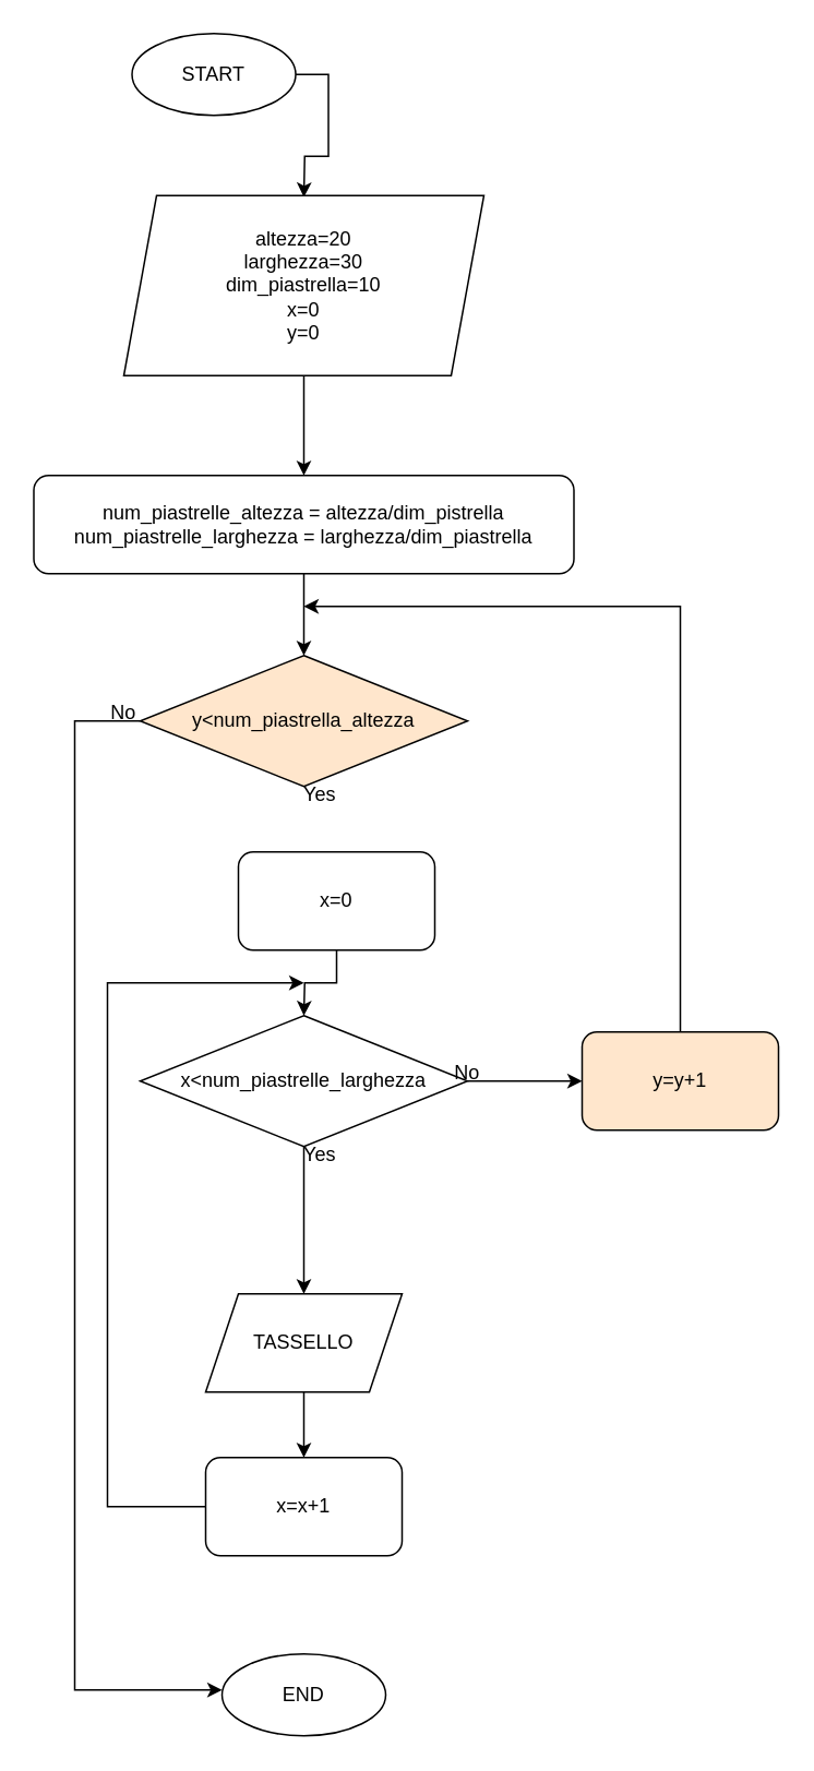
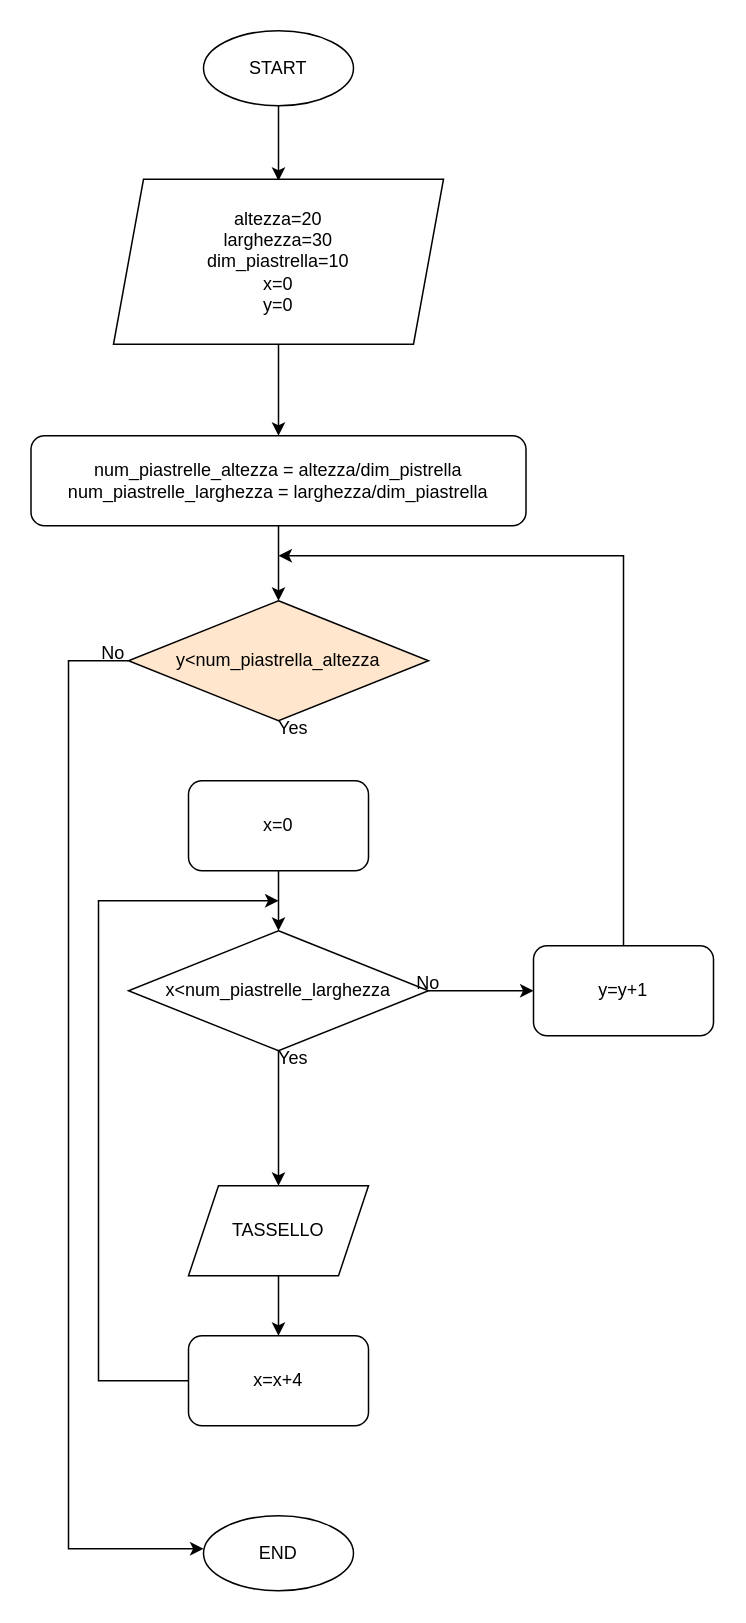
  <mxCell id="0" />
  <mxCell id="1" parent="0" />
  <mxCell id="2" style="edgeStyle=orthogonalEdgeStyle;rounded=0;orthogonalLoop=1;jettySize=auto;html=1;entryX=0.5;entryY=0;entryDx=0;entryDy=0;" edge="1" parent="1" source="3"><mxGeometry relative="1" as="geometry"><mxPoint x="185" y="120" as="targetPoint" /></mxGeometry></mxCell>
- <mxCell id="3" value="START" style="ellipse;whiteSpace=wrap;html=1;" vertex="1" parent="1"><mxGeometry x="80" y="20" width="100" height="50" as="geometry" /></mxCell>
+ <mxCell id="3" value="START" style="ellipse;whiteSpace=wrap;html=1;" vertex="1" parent="1"><mxGeometry x="135" y="20" width="100" height="50" as="geometry" /></mxCell>
  <mxCell id="4" value="END" style="ellipse;whiteSpace=wrap;html=1;" vertex="1" parent="1"><mxGeometry x="135" y="1010" width="100" height="50" as="geometry" /></mxCell>
  <mxCell id="5" style="edgeStyle=orthogonalEdgeStyle;rounded=0;orthogonalLoop=1;jettySize=auto;html=1;exitX=0.5;exitY=1;exitDx=0;exitDy=0;entryX=0.5;entryY=0;entryDx=0;entryDy=0;" edge="1" parent="1" source="6" target="8"><mxGeometry relative="1" as="geometry" /></mxCell>
  <mxCell id="6" value="&lt;div&gt;altezza=20&lt;/div&gt;&lt;div&gt;larghezza=30&lt;/div&gt;&lt;div&gt;dim_piastrella=10&lt;br&gt;&lt;/div&gt;&lt;div&gt;x=0&lt;/div&gt;&lt;div&gt;y=0&lt;br&gt;&lt;/div&gt;" style="shape=parallelogram;perimeter=parallelogramPerimeter;whiteSpace=wrap;html=1;fixedSize=1;" vertex="1" parent="1"><mxGeometry x="75" y="119" width="220" height="110" as="geometry" /></mxCell>
  <mxCell id="7" style="edgeStyle=orthogonalEdgeStyle;rounded=0;orthogonalLoop=1;jettySize=auto;html=1;entryX=0.5;entryY=0;entryDx=0;entryDy=0;" edge="1" parent="1" source="8" target="11"><mxGeometry relative="1" as="geometry"><mxPoint x="185" y="400" as="targetPoint" /></mxGeometry></mxCell>
  <mxCell id="8" value="&lt;div&gt;num_piastrelle_altezza = altezza/dim_pistrella&lt;/div&gt;&lt;div&gt;num_piastrelle_larghezza = larghezza/dim_piastrella&lt;br&gt;&lt;/div&gt;" style="rounded=1;whiteSpace=wrap;html=1;" vertex="1" parent="1"><mxGeometry x="20" y="290" width="330" height="60" as="geometry" /></mxCell>
  <mxCell id="9" style="edgeStyle=orthogonalEdgeStyle;rounded=0;orthogonalLoop=1;jettySize=auto;html=1;exitX=0.5;exitY=1;exitDx=0;exitDy=0;" edge="1" parent="1" source="25"><mxGeometry relative="1" as="geometry"><mxPoint x="185" y="620" as="targetPoint" /><mxPoint x="185" y="570" as="sourcePoint" /></mxGeometry></mxCell>
  <mxCell id="10" style="edgeStyle=orthogonalEdgeStyle;rounded=0;orthogonalLoop=1;jettySize=auto;html=1;exitX=0;exitY=0.5;exitDx=0;exitDy=0;" edge="1" parent="1" source="11"><mxGeometry relative="1" as="geometry"><mxPoint x="135" y="1032" as="targetPoint" /><Array as="points"><mxPoint x="45" y="440" /><mxPoint x="45" y="1032" /></Array></mxGeometry></mxCell>
  <mxCell id="11" value="y&amp;lt;num_piastrella_altezza" style="rhombus;whiteSpace=wrap;html=1;fillColor=#ffe6cc;" vertex="1" parent="1"><mxGeometry x="85" y="400" width="200" height="80" as="geometry" /></mxCell>
  <mxCell id="12" value="Yes" style="text;html=1;strokeColor=none;fillColor=none;align=center;verticalAlign=middle;whiteSpace=wrap;rounded=0;" vertex="1" parent="1"><mxGeometry x="165" y="470" width="60" height="30" as="geometry" /></mxCell>
  <mxCell id="13" style="edgeStyle=orthogonalEdgeStyle;rounded=0;orthogonalLoop=1;jettySize=auto;html=1;exitX=0.5;exitY=1;exitDx=0;exitDy=0;" edge="1" parent="1" source="15"><mxGeometry relative="1" as="geometry"><mxPoint x="185" y="790" as="targetPoint" /></mxGeometry></mxCell>
  <mxCell id="14" style="edgeStyle=orthogonalEdgeStyle;rounded=0;orthogonalLoop=1;jettySize=auto;html=1;exitX=1;exitY=0.5;exitDx=0;exitDy=0;" edge="1" parent="1" source="15"><mxGeometry relative="1" as="geometry"><mxPoint x="355" y="660" as="targetPoint" /></mxGeometry></mxCell>
  <mxCell id="15" value="x&amp;lt;num_piastrelle_larghezza" style="rhombus;whiteSpace=wrap;html=1;" vertex="1" parent="1"><mxGeometry x="85" y="620" width="200" height="80" as="geometry" /></mxCell>
  <mxCell id="16" value="Yes" style="text;html=1;strokeColor=none;fillColor=none;align=center;verticalAlign=middle;whiteSpace=wrap;rounded=0;" vertex="1" parent="1"><mxGeometry x="165" y="690" width="60" height="30" as="geometry" /></mxCell>
  <mxCell id="17" style="edgeStyle=orthogonalEdgeStyle;rounded=0;orthogonalLoop=1;jettySize=auto;html=1;exitX=0.5;exitY=1;exitDx=0;exitDy=0;" edge="1" parent="1" source="18"><mxGeometry relative="1" as="geometry"><mxPoint x="185" y="890" as="targetPoint" /></mxGeometry></mxCell>
  <mxCell id="18" value="TASSELLO" style="shape=parallelogram;perimeter=parallelogramPerimeter;whiteSpace=wrap;html=1;fixedSize=1;" vertex="1" parent="1"><mxGeometry x="125" y="790" width="120" height="60" as="geometry" /></mxCell>
  <mxCell id="19" value="No" style="text;html=1;strokeColor=none;fillColor=none;align=center;verticalAlign=middle;whiteSpace=wrap;rounded=0;" vertex="1" parent="1"><mxGeometry x="255" y="640" width="60" height="30" as="geometry" /></mxCell>
  <mxCell id="20" style="edgeStyle=orthogonalEdgeStyle;rounded=0;orthogonalLoop=1;jettySize=auto;html=1;exitX=0.5;exitY=0;exitDx=0;exitDy=0;" edge="1" parent="1" source="21"><mxGeometry relative="1" as="geometry"><mxPoint x="185" y="370" as="targetPoint" /><Array as="points"><mxPoint x="415" y="370" /></Array></mxGeometry></mxCell>
- <mxCell id="21" value="y=y+1" style="rounded=1;whiteSpace=wrap;html=1;fillColor=#ffe6cc;" vertex="1" parent="1"><mxGeometry x="355" y="630" width="120" height="60" as="geometry" /></mxCell>
+ <mxCell id="21" value="y=y+1" style="rounded=1;whiteSpace=wrap;html=1;" vertex="1" parent="1"><mxGeometry x="355" y="630" width="120" height="60" as="geometry" /></mxCell>
  <mxCell id="22" style="edgeStyle=orthogonalEdgeStyle;rounded=0;orthogonalLoop=1;jettySize=auto;html=1;exitX=0;exitY=0.5;exitDx=0;exitDy=0;" edge="1" parent="1" source="23"><mxGeometry relative="1" as="geometry"><mxPoint x="185" y="600" as="targetPoint" /><Array as="points"><mxPoint x="65" y="920" /><mxPoint x="65" y="600" /><mxPoint x="185" y="600" /></Array></mxGeometry></mxCell>
- <mxCell id="23" value="&lt;div&gt;x=x+1&lt;/div&gt;" style="rounded=1;whiteSpace=wrap;html=1;" vertex="1" parent="1"><mxGeometry x="125" y="890" width="120" height="60" as="geometry" /></mxCell>
+ <mxCell id="23" value="&lt;div&gt;x=x+4&lt;/div&gt;" style="rounded=1;whiteSpace=wrap;html=1;" vertex="1" parent="1"><mxGeometry x="125" y="890" width="120" height="60" as="geometry" /></mxCell>
  <mxCell id="24" value="No" style="text;html=1;strokeColor=none;fillColor=none;align=center;verticalAlign=middle;whiteSpace=wrap;rounded=0;" vertex="1" parent="1"><mxGeometry x="45" y="420" width="60" height="30" as="geometry" /></mxCell>
- <mxCell id="25" value="x=0" style="rounded=1;whiteSpace=wrap;html=1;" vertex="1" parent="1"><mxGeometry x="145" y="520" width="120" height="60" as="geometry" /></mxCell>
+ <mxCell id="25" value="x=0" style="rounded=1;whiteSpace=wrap;html=1;" vertex="1" parent="1"><mxGeometry x="125" y="520" width="120" height="60" as="geometry" /></mxCell>
